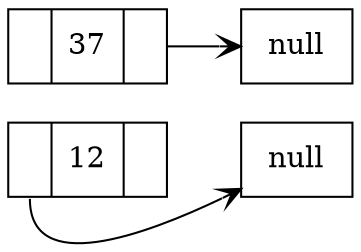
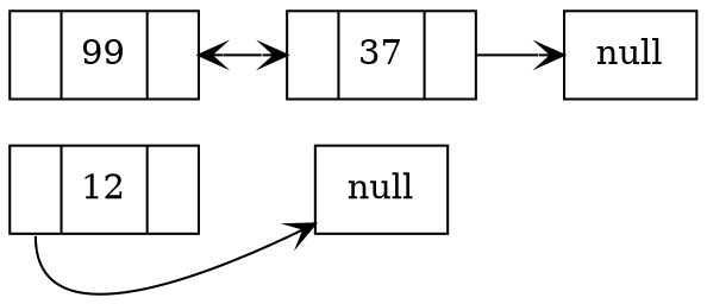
  digraph {
    rankdir=LR
    node [shape=record]
    edge [arrowhead=vee arrowtail=vee tailclip=false tailport=ref]
    n1 [label="{<ref0> | <data> 12 | <ref>  }"]
    n2 [label=null]
+   n3 [label="{<ref0> | <data> 99 | <ref>  }"]
    n4 [label="{<ref0> | <data> 37 | <ref>  }"]
    n5 [label=null]
    n1 -> n2 [tailport=ref0]
+   n3 -> n4 [dir=both headport=ref0]
    n4 -> n5
  }
